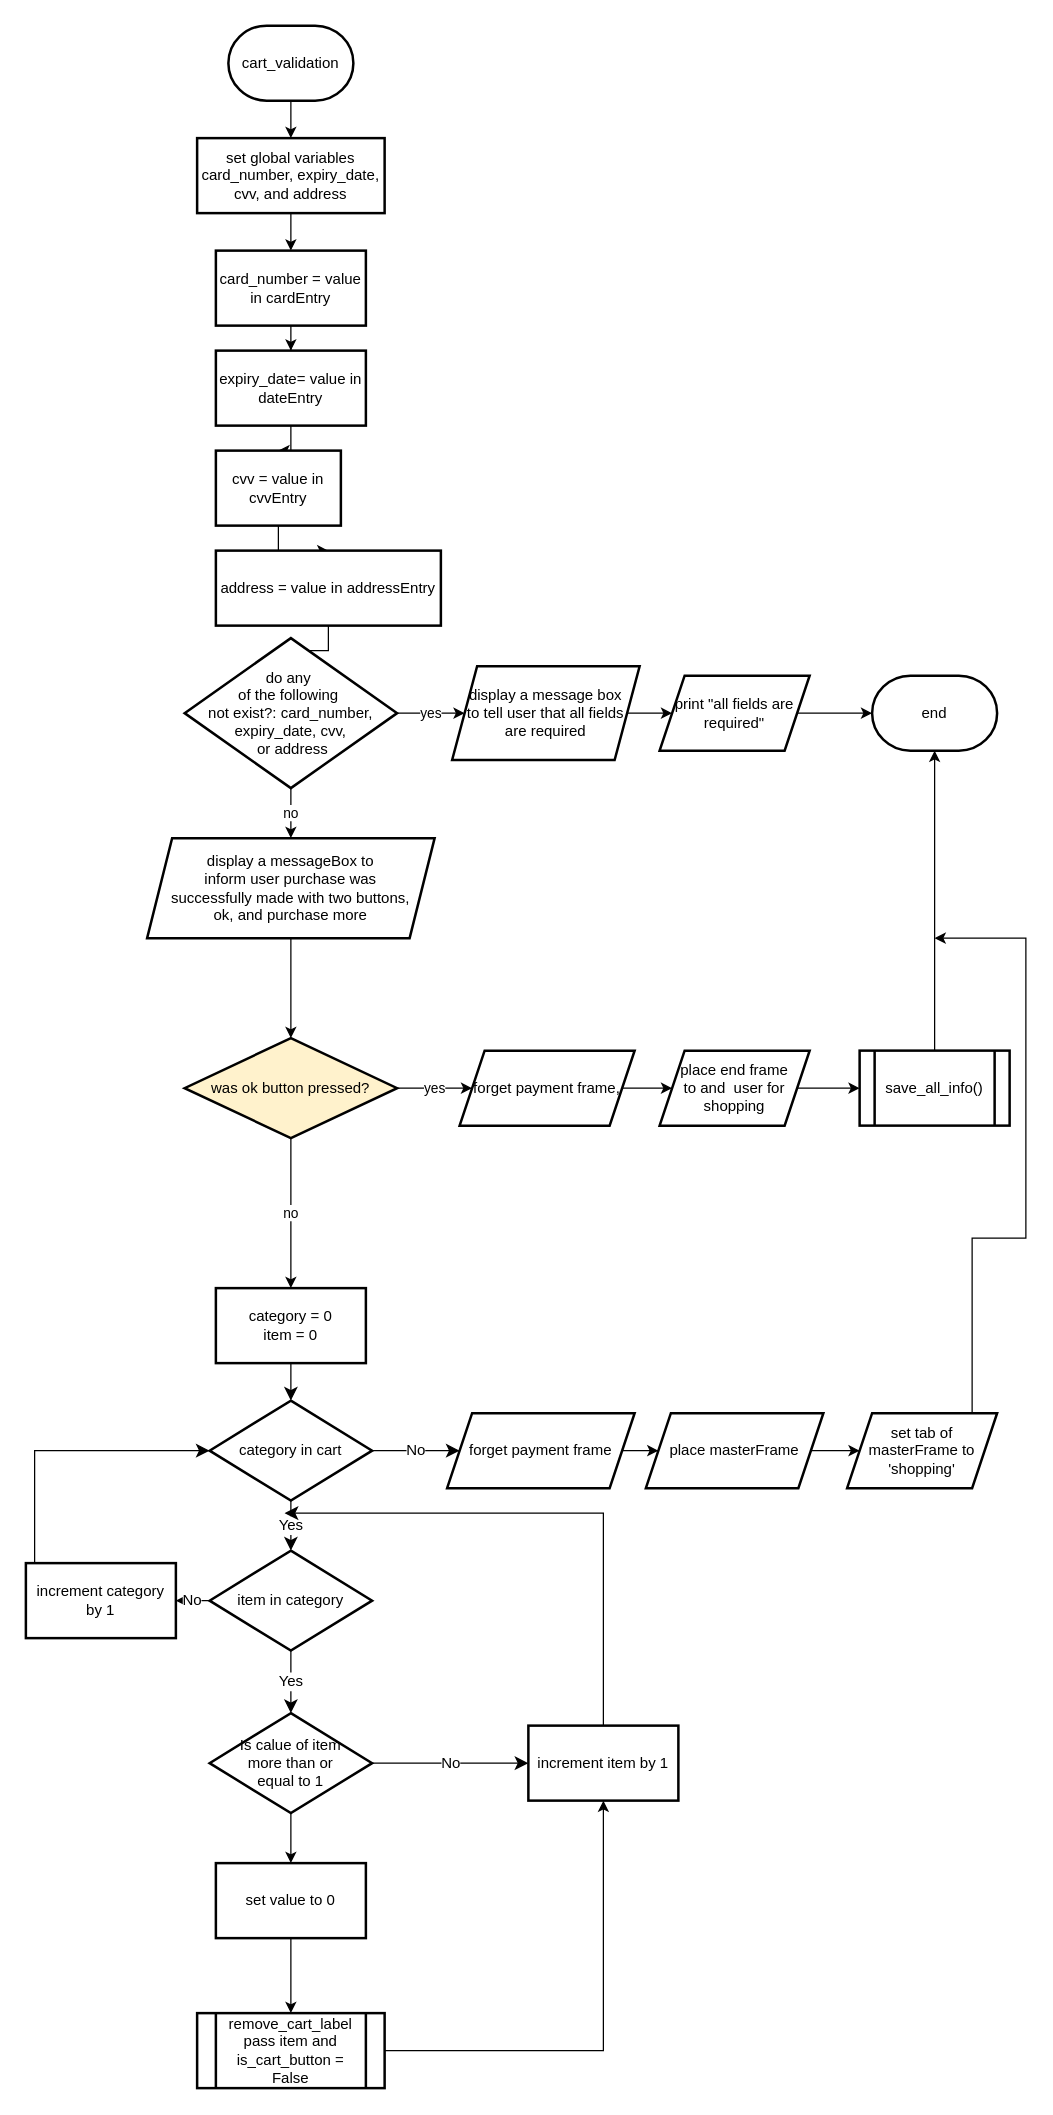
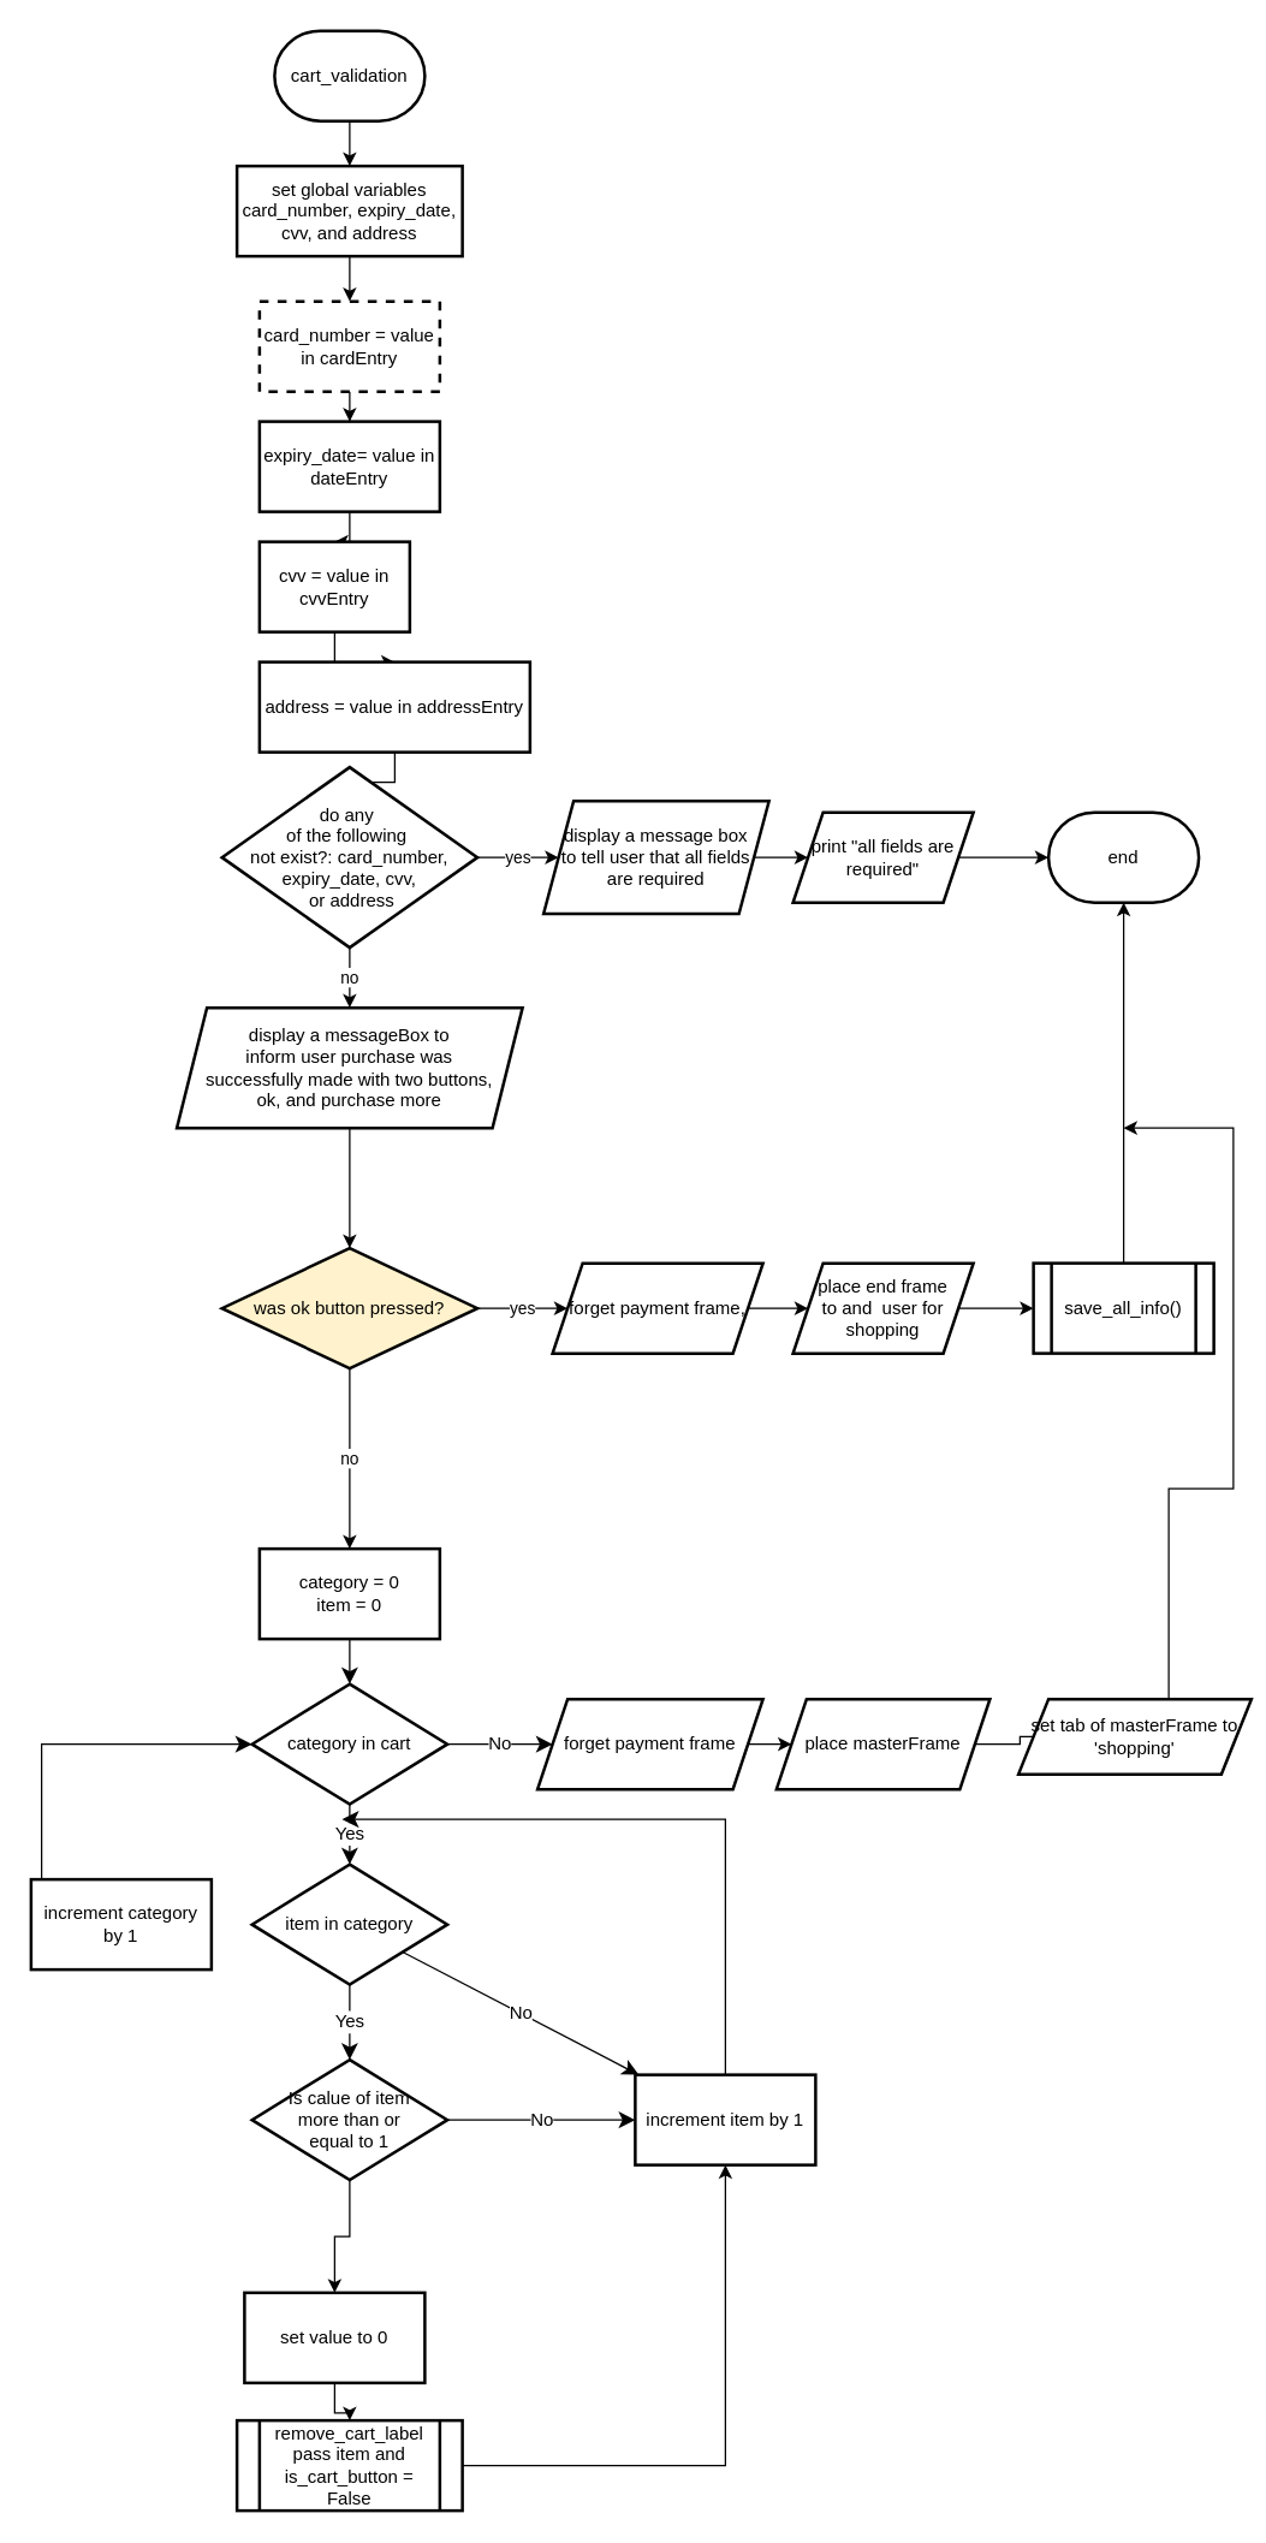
  <mxCell id="0" />
  <mxCell id="1" parent="0" />
  <mxCell id="2" value="" style="edgeStyle=orthogonalEdgeStyle;rounded=0;orthogonalLoop=1;jettySize=auto;html=1;" edge="1" parent="1" source="3" target="6"><mxGeometry relative="1" as="geometry" /></mxCell>
  <mxCell id="3" value="cart_validation" style="strokeWidth=2;html=1;shape=mxgraph.flowchart.terminator;whiteSpace=wrap;" vertex="1" parent="1"><mxGeometry x="182" y="20" width="100" height="60" as="geometry" /></mxCell>
  <mxCell id="4" value="end" style="strokeWidth=2;html=1;shape=mxgraph.flowchart.terminator;whiteSpace=wrap;" vertex="1" parent="1"><mxGeometry x="697" y="540" width="100" height="60" as="geometry" /></mxCell>
  <mxCell id="5" value="" style="edgeStyle=orthogonalEdgeStyle;rounded=0;orthogonalLoop=1;jettySize=auto;html=1;" edge="1" parent="1" source="6" target="8"><mxGeometry relative="1" as="geometry" /></mxCell>
  <mxCell id="6" value="&lt;div&gt;set global variables card_number, expiry_date, cvv, and address &lt;br&gt;&lt;/div&gt;" style="whiteSpace=wrap;html=1;strokeWidth=2;" vertex="1" parent="1"><mxGeometry x="157" y="110" width="150" height="60" as="geometry" /></mxCell>
  <mxCell id="7" value="" style="edgeStyle=orthogonalEdgeStyle;rounded=0;orthogonalLoop=1;jettySize=auto;html=1;" edge="1" parent="1" source="8" target="10"><mxGeometry relative="1" as="geometry" /></mxCell>
- <mxCell id="8" value="card_number = value in cardEntry" style="whiteSpace=wrap;html=1;strokeWidth=2;" vertex="1" parent="1"><mxGeometry x="172" y="200" width="120" height="60" as="geometry" /></mxCell>
+ <mxCell id="8" value="card_number = value in cardEntry" style="whiteSpace=wrap;html=1;strokeWidth=2;dashed=1;" vertex="1" parent="1"><mxGeometry x="172" y="200" width="120" height="60" as="geometry" /></mxCell>
  <mxCell id="9" value="" style="edgeStyle=orthogonalEdgeStyle;rounded=0;orthogonalLoop=1;jettySize=auto;html=1;" edge="1" parent="1" source="10" target="12"><mxGeometry relative="1" as="geometry" /></mxCell>
  <mxCell id="10" value="expiry_date= value in dateEntry" style="whiteSpace=wrap;html=1;strokeWidth=2;" vertex="1" parent="1"><mxGeometry x="172" y="280" width="120" height="60" as="geometry" /></mxCell>
  <mxCell id="11" value="" style="edgeStyle=orthogonalEdgeStyle;rounded=0;orthogonalLoop=1;jettySize=auto;html=1;" edge="1" parent="1" source="12" target="14"><mxGeometry relative="1" as="geometry" /></mxCell>
  <mxCell id="12" value="cvv = value in cvvEntry" style="whiteSpace=wrap;html=1;strokeWidth=2;" vertex="1" parent="1"><mxGeometry x="172" y="360" width="100" height="60" as="geometry" /></mxCell>
  <mxCell id="13" value="" style="edgeStyle=orthogonalEdgeStyle;rounded=0;orthogonalLoop=1;jettySize=auto;html=1;" edge="1" parent="1" source="14" target="17"><mxGeometry relative="1" as="geometry" /></mxCell>
  <mxCell id="14" value="address = value in addressEntry" style="whiteSpace=wrap;html=1;strokeWidth=2;" vertex="1" parent="1"><mxGeometry x="172" y="440" width="180" height="60" as="geometry" /></mxCell>
  <mxCell id="15" value="yes" style="edgeStyle=orthogonalEdgeStyle;rounded=0;orthogonalLoop=1;jettySize=auto;html=1;" edge="1" parent="1" source="17" target="19"><mxGeometry relative="1" as="geometry" /></mxCell>
  <mxCell id="16" value="no" style="edgeStyle=orthogonalEdgeStyle;rounded=0;orthogonalLoop=1;jettySize=auto;html=1;" edge="1" parent="1" source="17" target="23"><mxGeometry relative="1" as="geometry" /></mxCell>
  <mxCell id="17" value="&lt;div&gt;do any&amp;nbsp;&lt;/div&gt;&lt;div&gt;of the following&amp;nbsp;&lt;/div&gt;&lt;div&gt;not exist?: card_number, expiry_date, cvv,&lt;/div&gt;&lt;div&gt;&amp;nbsp;or address&lt;br&gt;&lt;/div&gt;" style="rhombus;whiteSpace=wrap;html=1;strokeWidth=2;" vertex="1" parent="1"><mxGeometry x="147" y="510" width="170" height="120" as="geometry" /></mxCell>
  <mxCell id="18" value="" style="edgeStyle=orthogonalEdgeStyle;rounded=0;orthogonalLoop=1;jettySize=auto;html=1;" edge="1" parent="1" source="19" target="21"><mxGeometry relative="1" as="geometry" /></mxCell>
  <mxCell id="19" value="&lt;div&gt;display a message box&lt;/div&gt;&lt;div&gt;to tell user that all fields&lt;/div&gt;&lt;div&gt;are required&lt;/div&gt;" style="shape=parallelogram;perimeter=parallelogramPerimeter;whiteSpace=wrap;html=1;fixedSize=1;strokeWidth=2;" vertex="1" parent="1"><mxGeometry x="361" y="532.5" width="150" height="75" as="geometry" /></mxCell>
  <mxCell id="20" value="" style="edgeStyle=orthogonalEdgeStyle;rounded=0;orthogonalLoop=1;jettySize=auto;html=1;" edge="1" parent="1" source="21" target="4"><mxGeometry relative="1" as="geometry" /></mxCell>
  <mxCell id="21" value="print &quot;all fields are required&quot;" style="shape=parallelogram;perimeter=parallelogramPerimeter;whiteSpace=wrap;html=1;fixedSize=1;strokeWidth=2;" vertex="1" parent="1"><mxGeometry x="527" y="540" width="120" height="60" as="geometry" /></mxCell>
  <mxCell id="22" value="" style="edgeStyle=orthogonalEdgeStyle;rounded=0;orthogonalLoop=1;jettySize=auto;html=1;" edge="1" parent="1" source="23" target="26"><mxGeometry relative="1" as="geometry" /></mxCell>
  <mxCell id="23" value="&lt;div&gt;display a messageBox to&lt;/div&gt;&lt;div&gt;inform user purchase was&lt;/div&gt;&lt;div&gt;successfully made with two buttons,&lt;/div&gt;&lt;div&gt;ok, and purchase more&lt;br&gt;&lt;/div&gt;" style="shape=parallelogram;perimeter=parallelogramPerimeter;whiteSpace=wrap;html=1;fixedSize=1;strokeWidth=2;" vertex="1" parent="1"><mxGeometry x="117" y="670" width="230" height="80" as="geometry" /></mxCell>
  <mxCell id="24" value="yes" style="edgeStyle=orthogonalEdgeStyle;rounded=0;orthogonalLoop=1;jettySize=auto;html=1;" edge="1" parent="1" source="26" target="28"><mxGeometry relative="1" as="geometry" /></mxCell>
  <mxCell id="25" value="no" style="edgeStyle=orthogonalEdgeStyle;rounded=0;orthogonalLoop=1;jettySize=auto;html=1;entryX=0.5;entryY=0;entryDx=0;entryDy=0;" edge="1" parent="1" source="26" target="53"><mxGeometry relative="1" as="geometry"><Array as="points" /></mxGeometry></mxCell>
  <mxCell id="26" value="was ok button pressed?" style="rhombus;whiteSpace=wrap;html=1;strokeWidth=2;fillColor=#fff2cc;" vertex="1" parent="1"><mxGeometry x="147" y="830" width="170" height="80" as="geometry" /></mxCell>
  <mxCell id="27" value="" style="edgeStyle=orthogonalEdgeStyle;rounded=0;orthogonalLoop=1;jettySize=auto;html=1;" edge="1" parent="1" source="28" target="30"><mxGeometry relative="1" as="geometry" /></mxCell>
  <mxCell id="28" value="forget payment frame," style="shape=parallelogram;perimeter=parallelogramPerimeter;whiteSpace=wrap;html=1;fixedSize=1;strokeWidth=2;" vertex="1" parent="1"><mxGeometry x="367" y="840" width="140" height="60" as="geometry" /></mxCell>
  <mxCell id="29" value="" style="edgeStyle=orthogonalEdgeStyle;rounded=0;orthogonalLoop=1;jettySize=auto;html=1;" edge="1" parent="1" source="30" target="31"><mxGeometry relative="1" as="geometry" /></mxCell>
  <mxCell id="30" value="&lt;div&gt;place end frame&lt;/div&gt;&lt;div&gt;to and&amp;nbsp; user for shopping&lt;br&gt;&lt;/div&gt;" style="shape=parallelogram;perimeter=parallelogramPerimeter;whiteSpace=wrap;html=1;fixedSize=1;strokeWidth=2;" vertex="1" parent="1"><mxGeometry x="527" y="840" width="120" height="60" as="geometry" /></mxCell>
  <mxCell id="31" value="save_all_info()" style="shape=process;whiteSpace=wrap;html=1;backgroundOutline=1;strokeWidth=2;" vertex="1" parent="1"><mxGeometry x="687" y="840" width="120" height="60" as="geometry" /></mxCell>
  <mxCell id="32" style="edgeStyle=orthogonalEdgeStyle;rounded=0;orthogonalLoop=1;jettySize=auto;html=1;entryX=0.5;entryY=1;entryDx=0;entryDy=0;entryPerimeter=0;" edge="1" parent="1" source="31" target="4"><mxGeometry relative="1" as="geometry" /></mxCell>
  <mxCell id="33" value="" style="edgeStyle=orthogonalEdgeStyle;rounded=0;orthogonalLoop=1;jettySize=auto;html=1;" edge="1" parent="1" source="34" target="36"><mxGeometry relative="1" as="geometry" /></mxCell>
  <mxCell id="34" value="forget payment frame" style="shape=parallelogram;perimeter=parallelogramPerimeter;whiteSpace=wrap;html=1;fixedSize=1;strokeWidth=2;" vertex="1" parent="1"><mxGeometry x="357" y="1130" width="150" height="60" as="geometry" /></mxCell>
  <mxCell id="35" value="" style="edgeStyle=orthogonalEdgeStyle;rounded=0;orthogonalLoop=1;jettySize=auto;html=1;" edge="1" parent="1" source="36" target="38"><mxGeometry relative="1" as="geometry" /></mxCell>
  <mxCell id="36" value="place masterFrame" style="shape=parallelogram;perimeter=parallelogramPerimeter;whiteSpace=wrap;html=1;fixedSize=1;strokeWidth=2;" vertex="1" parent="1"><mxGeometry x="516" y="1130" width="142" height="60" as="geometry" /></mxCell>
  <mxCell id="37" style="edgeStyle=orthogonalEdgeStyle;rounded=0;orthogonalLoop=1;jettySize=auto;html=1;" edge="1" parent="1" source="38"><mxGeometry relative="1" as="geometry"><mxPoint x="747" y="750" as="targetPoint" /><Array as="points"><mxPoint x="777" y="990" /><mxPoint x="820" y="990" /><mxPoint x="820" y="750" /></Array></mxGeometry></mxCell>
- <mxCell id="38" value="set tab of masterFrame to 'shopping'" style="shape=parallelogram;perimeter=parallelogramPerimeter;whiteSpace=wrap;html=1;fixedSize=1;strokeWidth=2;" vertex="1" parent="1"><mxGeometry x="677" y="1130" width="120" height="60" as="geometry" /></mxCell>
+ <mxCell id="38" value="set tab of masterFrame to 'shopping'" style="shape=parallelogram;perimeter=parallelogramPerimeter;whiteSpace=wrap;html=1;fixedSize=1;strokeWidth=2;" vertex="1" parent="1"><mxGeometry x="677" y="1130" width="155" height="50" as="geometry" /></mxCell>
  <mxCell id="39" value="Yes" style="edgeStyle=none;curved=1;rounded=0;orthogonalLoop=1;jettySize=auto;html=1;fontSize=12;startSize=8;endSize=8;" edge="1" parent="1" source="41" target="44"><mxGeometry relative="1" as="geometry" /></mxCell>
  <mxCell id="40" value="No" style="edgeStyle=none;curved=1;rounded=0;orthogonalLoop=1;jettySize=auto;html=1;fontSize=12;startSize=8;endSize=8;" edge="1" parent="1" source="41" target="34"><mxGeometry relative="1" as="geometry"><mxPoint x="542" y="1160" as="targetPoint" /></mxGeometry></mxCell>
  <mxCell id="41" value="category in cart" style="rhombus;whiteSpace=wrap;html=1;strokeWidth=2;" vertex="1" parent="1"><mxGeometry x="167" y="1120" width="130" height="80" as="geometry" /></mxCell>
  <mxCell id="42" value="Yes" style="edgeStyle=none;curved=1;rounded=0;orthogonalLoop=1;jettySize=auto;html=1;fontSize=12;startSize=8;endSize=8;" edge="1" parent="1" source="44" target="47"><mxGeometry relative="1" as="geometry" /></mxCell>
- <mxCell id="43" value="No" style="edgeStyle=none;curved=1;rounded=0;orthogonalLoop=1;jettySize=auto;html=1;fontSize=12;startSize=8;endSize=8;" edge="1" parent="1" source="44" target="51"><mxGeometry relative="1" as="geometry" /></mxCell>
+ <mxCell id="43" value="No" style="edgeStyle=none;curved=1;rounded=0;orthogonalLoop=1;jettySize=auto;html=1;fontSize=12;startSize=8;endSize=8;" edge="1" parent="1" source="44" target="49"><mxGeometry relative="1" as="geometry" /></mxCell>
  <mxCell id="44" value="item in category" style="rhombus;whiteSpace=wrap;html=1;strokeWidth=2;" vertex="1" parent="1"><mxGeometry x="167" y="1240" width="130" height="80" as="geometry" /></mxCell>
  <mxCell id="45" value="&lt;div&gt;No&lt;/div&gt;" style="edgeStyle=none;curved=1;rounded=0;orthogonalLoop=1;jettySize=auto;html=1;fontSize=12;startSize=8;endSize=8;" edge="1" parent="1" source="47" target="49"><mxGeometry relative="1" as="geometry" /></mxCell>
  <mxCell id="46" value="" style="edgeStyle=orthogonalEdgeStyle;rounded=0;orthogonalLoop=1;jettySize=auto;html=1;" edge="1" parent="1" source="47" target="55"><mxGeometry relative="1" as="geometry" /></mxCell>
  <mxCell id="47" value="&lt;div&gt;Is calue of item &lt;br&gt;&lt;/div&gt;&lt;div&gt;more than or&lt;/div&gt;&lt;div&gt;equal to 1&lt;br&gt;&lt;/div&gt;" style="rhombus;whiteSpace=wrap;html=1;strokeWidth=2;" vertex="1" parent="1"><mxGeometry x="167" y="1370" width="130" height="80" as="geometry" /></mxCell>
  <mxCell id="48" style="edgeStyle=orthogonalEdgeStyle;rounded=0;orthogonalLoop=1;jettySize=auto;html=1;fontSize=12;startSize=8;endSize=8;" edge="1" parent="1" source="49"><mxGeometry relative="1" as="geometry"><mxPoint x="227" y="1210" as="targetPoint" /><Array as="points"><mxPoint x="482" y="1210" /><mxPoint x="237" y="1210" /></Array></mxGeometry></mxCell>
  <mxCell id="49" value="increment item by 1" style="whiteSpace=wrap;html=1;strokeWidth=2;" vertex="1" parent="1"><mxGeometry x="422" y="1380" width="120" height="60" as="geometry" /></mxCell>
  <mxCell id="50" style="edgeStyle=orthogonalEdgeStyle;rounded=0;orthogonalLoop=1;jettySize=auto;html=1;entryX=0;entryY=0.5;entryDx=0;entryDy=0;fontSize=12;startSize=8;endSize=8;" edge="1" parent="1" source="51" target="41"><mxGeometry relative="1" as="geometry"><Array as="points"><mxPoint x="27" y="1160" /></Array></mxGeometry></mxCell>
  <mxCell id="51" value="&lt;div&gt;increment category &lt;br&gt;&lt;/div&gt;&lt;div&gt;by 1&lt;br&gt;&lt;/div&gt;" style="whiteSpace=wrap;html=1;strokeWidth=2;" vertex="1" parent="1"><mxGeometry x="20" y="1250" width="120" height="60" as="geometry" /></mxCell>
  <mxCell id="52" style="edgeStyle=none;curved=1;rounded=0;orthogonalLoop=1;jettySize=auto;html=1;exitX=0.5;exitY=1;exitDx=0;exitDy=0;entryX=0.5;entryY=0;entryDx=0;entryDy=0;fontSize=12;startSize=8;endSize=8;" edge="1" parent="1" source="53" target="41"><mxGeometry relative="1" as="geometry" /></mxCell>
  <mxCell id="53" value="&lt;div&gt;category = 0&lt;/div&gt;&lt;div&gt;item = 0&lt;br&gt;&lt;/div&gt;" style="whiteSpace=wrap;html=1;strokeWidth=2;" vertex="1" parent="1"><mxGeometry x="172" y="1030" width="120" height="60" as="geometry" /></mxCell>
  <mxCell id="54" value="" style="edgeStyle=orthogonalEdgeStyle;rounded=0;orthogonalLoop=1;jettySize=auto;html=1;" edge="1" parent="1" source="55" target="57"><mxGeometry relative="1" as="geometry" /></mxCell>
- <mxCell id="55" value="set value to 0" style="whiteSpace=wrap;html=1;strokeWidth=2;" vertex="1" parent="1"><mxGeometry x="172" y="1490" width="120" height="60" as="geometry" /></mxCell>
+ <mxCell id="55" value="set value to 0" style="whiteSpace=wrap;html=1;strokeWidth=2;" vertex="1" parent="1"><mxGeometry x="162" y="1525" width="120" height="60" as="geometry" /></mxCell>
  <mxCell id="56" style="edgeStyle=orthogonalEdgeStyle;rounded=0;orthogonalLoop=1;jettySize=auto;html=1;entryX=0.5;entryY=1;entryDx=0;entryDy=0;" edge="1" parent="1" source="57" target="49"><mxGeometry relative="1" as="geometry" /></mxCell>
  <mxCell id="57" value="remove_cart_label pass item and is_cart_button = False" style="shape=process;whiteSpace=wrap;html=1;backgroundOutline=1;strokeWidth=2;" vertex="1" parent="1"><mxGeometry x="157" y="1610" width="150" height="60" as="geometry" /></mxCell>
